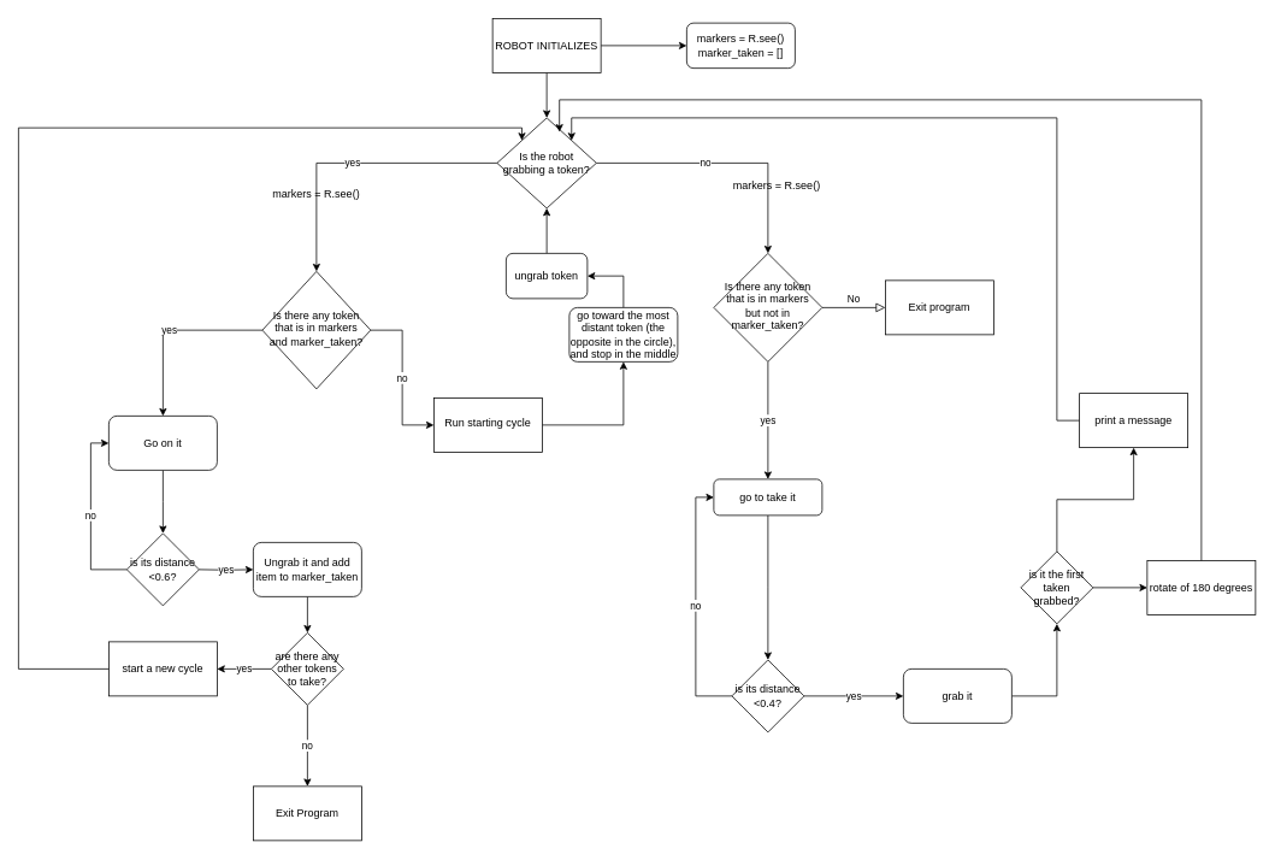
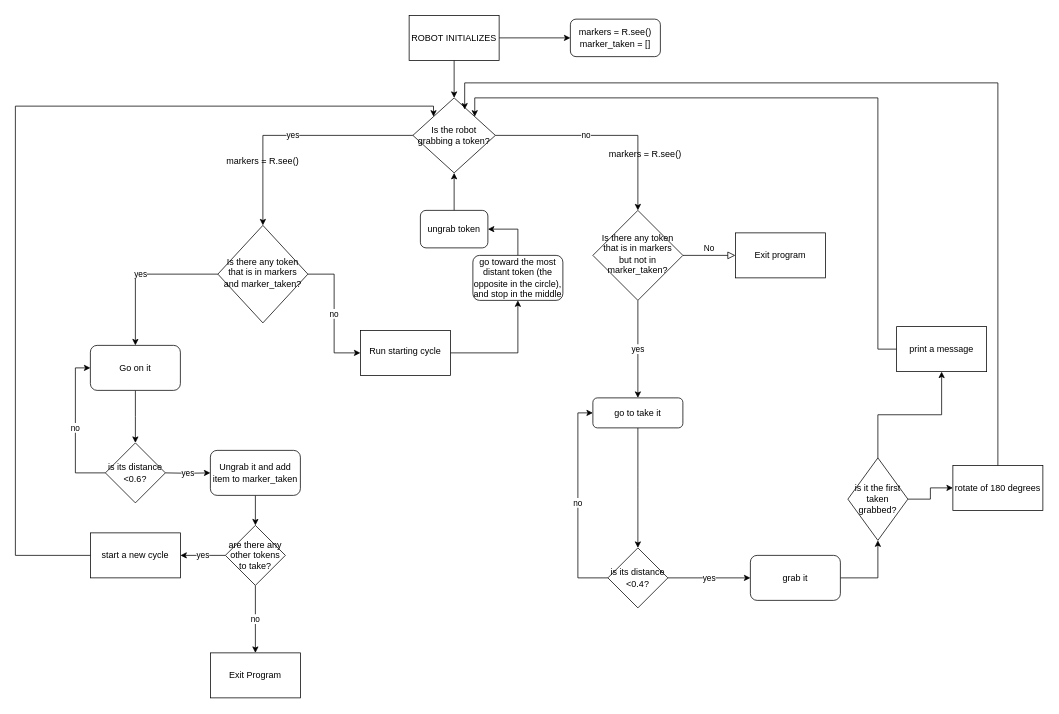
  <mxCell id="0" />
  <mxCell id="1" parent="0" />
  <mxCell id="2" value="&lt;div&gt;markers = R.see()&lt;/div&gt;&lt;div&gt;marker_taken = []&lt;br&gt;&lt;/div&gt;" style="rounded=1;whiteSpace=wrap;html=1;fontSize=12;glass=0;strokeWidth=1;shadow=0;" parent="1" vertex="1"><mxGeometry x="760" y="25" width="120" height="50" as="geometry" /></mxCell>
  <mxCell id="3" value="No" style="edgeStyle=orthogonalEdgeStyle;rounded=0;html=1;jettySize=auto;orthogonalLoop=1;fontSize=11;endArrow=block;endFill=0;endSize=8;strokeWidth=1;shadow=0;labelBackgroundColor=none;" parent="1" source="5" target="43" edge="1"><mxGeometry y="10" relative="1" as="geometry"><mxPoint as="offset" /><mxPoint x="990" y="340" as="targetPoint" /></mxGeometry></mxCell>
  <mxCell id="4" value="yes" style="edgeStyle=orthogonalEdgeStyle;rounded=0;orthogonalLoop=1;jettySize=auto;html=1;entryX=0.5;entryY=0;entryDx=0;entryDy=0;" edge="1" parent="1" source="5" target="7"><mxGeometry relative="1" as="geometry"><mxPoint x="850" y="450" as="targetPoint" /></mxGeometry></mxCell>
  <mxCell id="5" value="Is there any token that is in markers but not in marker_taken?" style="rhombus;whiteSpace=wrap;html=1;shadow=0;fontFamily=Helvetica;fontSize=12;align=center;strokeWidth=1;spacing=6;spacingTop=-4;" parent="1" vertex="1"><mxGeometry x="790" y="280" width="120" height="120" as="geometry" /></mxCell>
  <mxCell id="6" value="" style="edgeStyle=orthogonalEdgeStyle;rounded=0;orthogonalLoop=1;jettySize=auto;html=1;" parent="1" source="7" edge="1"><mxGeometry relative="1" as="geometry"><mxPoint x="850" y="730" as="targetPoint" /></mxGeometry></mxCell>
  <mxCell id="7" value="go to take it" style="rounded=1;whiteSpace=wrap;html=1;fontSize=12;glass=0;strokeWidth=1;shadow=0;" parent="1" vertex="1"><mxGeometry x="790" y="530" width="120" height="40" as="geometry" /></mxCell>
  <mxCell id="8" value="" style="edgeStyle=orthogonalEdgeStyle;rounded=0;orthogonalLoop=1;jettySize=auto;html=1;" parent="1" source="10" target="12" edge="1"><mxGeometry relative="1" as="geometry" /></mxCell>
  <mxCell id="9" value="" style="edgeStyle=orthogonalEdgeStyle;rounded=0;orthogonalLoop=1;jettySize=auto;html=1;" parent="1" source="10" target="2" edge="1"><mxGeometry relative="1" as="geometry" /></mxCell>
  <mxCell id="10" value="ROBOT INITIALIZES" style="rounded=0;whiteSpace=wrap;html=1;" parent="1" vertex="1"><mxGeometry x="545" y="20" width="120" height="60" as="geometry" /></mxCell>
  <mxCell id="11" value="yes" style="edgeStyle=orthogonalEdgeStyle;rounded=0;orthogonalLoop=1;jettySize=auto;html=1;" edge="1" parent="1" source="12" target="16"><mxGeometry relative="1" as="geometry"><mxPoint x="180" y="200" as="targetPoint" /></mxGeometry></mxCell>
  <mxCell id="12" value="Is the robot grabbing a token?" style="rhombus;whiteSpace=wrap;html=1;" parent="1" vertex="1"><mxGeometry x="550" y="130" width="110" height="100" as="geometry" /></mxCell>
  <mxCell id="13" value="no" style="endArrow=classic;html=1;rounded=0;entryX=0.5;entryY=0;entryDx=0;entryDy=0;" parent="1" target="5" edge="1"><mxGeometry x="-0.167" width="50" height="50" relative="1" as="geometry"><mxPoint x="660" y="180" as="sourcePoint" /><mxPoint x="880" y="380" as="targetPoint" /><Array as="points"><mxPoint x="850" y="180" /></Array><mxPoint as="offset" /></mxGeometry></mxCell>
  <mxCell id="14" value="no" style="edgeStyle=orthogonalEdgeStyle;rounded=0;orthogonalLoop=1;jettySize=auto;html=1;entryX=0;entryY=0.5;entryDx=0;entryDy=0;" edge="1" parent="1" source="16" target="18"><mxGeometry relative="1" as="geometry" /></mxCell>
  <mxCell id="15" value="yes" style="edgeStyle=orthogonalEdgeStyle;rounded=0;orthogonalLoop=1;jettySize=auto;html=1;entryX=0.5;entryY=0;entryDx=0;entryDy=0;" edge="1" parent="1" source="16" target="20"><mxGeometry relative="1" as="geometry" /></mxCell>
  <mxCell id="16" value="Is there any token that is in markers and marker_taken?" style="rhombus;whiteSpace=wrap;html=1;shadow=0;strokeWidth=1;spacing=6;spacingTop=-4;" parent="1" vertex="1"><mxGeometry x="290" y="300" width="120" height="130" as="geometry" /></mxCell>
  <mxCell id="17" style="edgeStyle=orthogonalEdgeStyle;rounded=0;orthogonalLoop=1;jettySize=auto;html=1;entryX=0.5;entryY=1;entryDx=0;entryDy=0;" edge="1" parent="1" source="18" target="26"><mxGeometry relative="1" as="geometry" /></mxCell>
  <mxCell id="18" value="Run starting cycle" style="whiteSpace=wrap;html=1;shadow=0;strokeWidth=1;spacing=6;spacingTop=-4;" parent="1" vertex="1"><mxGeometry x="480" y="440" width="120" height="60" as="geometry" /></mxCell>
  <mxCell id="19" value="" style="edgeStyle=orthogonalEdgeStyle;rounded=0;orthogonalLoop=1;jettySize=auto;html=1;" parent="1" source="20" edge="1"><mxGeometry relative="1" as="geometry"><mxPoint x="180" y="590" as="targetPoint" /></mxGeometry></mxCell>
  <mxCell id="20" value="Go on it" style="whiteSpace=wrap;html=1;rounded=1;" parent="1" vertex="1"><mxGeometry x="120" y="460" width="120" height="60" as="geometry" /></mxCell>
  <mxCell id="21" value="yes" style="edgeStyle=orthogonalEdgeStyle;rounded=0;orthogonalLoop=1;jettySize=auto;html=1;" parent="1" target="24" edge="1"><mxGeometry relative="1" as="geometry"><mxPoint x="220" y="630" as="sourcePoint" /></mxGeometry></mxCell>
  <mxCell id="22" value="no" style="edgeStyle=orthogonalEdgeStyle;rounded=0;orthogonalLoop=1;jettySize=auto;html=1;entryX=0;entryY=0.5;entryDx=0;entryDy=0;" parent="1" target="20" edge="1"><mxGeometry relative="1" as="geometry"><Array as="points"><mxPoint x="100" y="630" /><mxPoint x="100" y="490" /></Array><mxPoint x="140" y="630" as="sourcePoint" /></mxGeometry></mxCell>
  <mxCell id="23" value="" style="edgeStyle=orthogonalEdgeStyle;rounded=0;orthogonalLoop=1;jettySize=auto;html=1;" edge="1" parent="1" source="24" target="37"><mxGeometry relative="1" as="geometry" /></mxCell>
  <mxCell id="24" value="Ungrab it and add item to marker_taken" style="whiteSpace=wrap;html=1;rounded=1;" parent="1" vertex="1"><mxGeometry x="280" y="600" width="120" height="60" as="geometry" /></mxCell>
  <mxCell id="25" style="edgeStyle=orthogonalEdgeStyle;rounded=0;orthogonalLoop=1;jettySize=auto;html=1;entryX=1;entryY=0.5;entryDx=0;entryDy=0;" edge="1" parent="1" source="26" target="28"><mxGeometry relative="1" as="geometry" /></mxCell>
  <mxCell id="26" value="go toward the most distant token (the opposite in the circle), and stop in the middle" style="rounded=1;whiteSpace=wrap;html=1;" vertex="1" parent="1"><mxGeometry x="630" y="340" width="120" height="60" as="geometry" /></mxCell>
  <mxCell id="27" style="edgeStyle=orthogonalEdgeStyle;rounded=0;orthogonalLoop=1;jettySize=auto;html=1;exitX=0.5;exitY=0;exitDx=0;exitDy=0;entryX=0.5;entryY=1;entryDx=0;entryDy=0;" edge="1" parent="1" source="28" target="12"><mxGeometry relative="1" as="geometry" /></mxCell>
  <mxCell id="28" value="ungrab token" style="rounded=1;whiteSpace=wrap;html=1;" vertex="1" parent="1"><mxGeometry x="560" y="280" width="90" height="50" as="geometry" /></mxCell>
  <mxCell id="29" value="is its distance &amp;lt;0.6?" style="rhombus;whiteSpace=wrap;html=1;" vertex="1" parent="1"><mxGeometry x="140" y="590" width="80" height="80" as="geometry" /></mxCell>
  <mxCell id="30" value="no" style="edgeStyle=orthogonalEdgeStyle;rounded=0;orthogonalLoop=1;jettySize=auto;html=1;entryX=0;entryY=0.5;entryDx=0;entryDy=0;" edge="1" parent="1" source="32" target="7"><mxGeometry relative="1" as="geometry"><Array as="points"><mxPoint x="770" y="770" /><mxPoint x="770" y="550" /></Array></mxGeometry></mxCell>
  <mxCell id="31" value="yes" style="edgeStyle=orthogonalEdgeStyle;rounded=0;orthogonalLoop=1;jettySize=auto;html=1;" edge="1" parent="1" source="32" target="34"><mxGeometry relative="1" as="geometry" /></mxCell>
  <mxCell id="32" value="is its distance &amp;lt;0.4?" style="rhombus;whiteSpace=wrap;html=1;" vertex="1" parent="1"><mxGeometry x="810" y="730" width="80" height="80" as="geometry" /></mxCell>
  <mxCell id="33" style="edgeStyle=orthogonalEdgeStyle;rounded=0;orthogonalLoop=1;jettySize=auto;html=1;entryX=0.5;entryY=1;entryDx=0;entryDy=0;" edge="1" parent="1" source="34" target="46"><mxGeometry relative="1" as="geometry" /></mxCell>
  <mxCell id="34" value="grab it" style="rounded=1;whiteSpace=wrap;html=1;" vertex="1" parent="1"><mxGeometry x="1000" y="740" width="120" height="60" as="geometry" /></mxCell>
  <mxCell id="35" value="no" style="edgeStyle=orthogonalEdgeStyle;rounded=0;orthogonalLoop=1;jettySize=auto;html=1;" edge="1" parent="1" source="37" target="38"><mxGeometry relative="1" as="geometry" /></mxCell>
  <mxCell id="36" value="yes" style="edgeStyle=orthogonalEdgeStyle;rounded=0;orthogonalLoop=1;jettySize=auto;html=1;" edge="1" parent="1" source="37" target="39"><mxGeometry relative="1" as="geometry" /></mxCell>
  <mxCell id="37" value="are there any other tokens to take?" style="rhombus;whiteSpace=wrap;html=1;" vertex="1" parent="1"><mxGeometry x="300" y="700" width="80" height="80" as="geometry" /></mxCell>
  <mxCell id="38" value="Exit Program" style="whiteSpace=wrap;html=1;" vertex="1" parent="1"><mxGeometry x="280" y="870" width="120" height="60" as="geometry" /></mxCell>
  <mxCell id="39" value="start a new cycle" style="whiteSpace=wrap;html=1;" vertex="1" parent="1"><mxGeometry x="120" y="710" width="120" height="60" as="geometry" /></mxCell>
  <mxCell id="40" style="edgeStyle=orthogonalEdgeStyle;rounded=0;orthogonalLoop=1;jettySize=auto;html=1;entryX=0;entryY=0;entryDx=0;entryDy=0;" edge="1" parent="1" source="39" target="12"><mxGeometry relative="1" as="geometry"><Array as="points"><mxPoint x="20" y="740" /><mxPoint x="20" y="141" /><mxPoint x="578" y="141" /></Array></mxGeometry></mxCell>
  <mxCell id="41" value="markers = R.see()" style="text;html=1;strokeColor=none;fillColor=none;align=center;verticalAlign=middle;whiteSpace=wrap;rounded=0;" vertex="1" parent="1"><mxGeometry x="300" y="200" width="100" height="30" as="geometry" /></mxCell>
  <mxCell id="42" value="markers = R.see()" style="text;html=1;strokeColor=none;fillColor=none;align=center;verticalAlign=middle;whiteSpace=wrap;rounded=0;" vertex="1" parent="1"><mxGeometry x="810" y="190" width="100" height="30" as="geometry" /></mxCell>
  <mxCell id="43" value="Exit program" style="rounded=0;whiteSpace=wrap;html=1;" vertex="1" parent="1"><mxGeometry x="980" y="310" width="120" height="60" as="geometry" /></mxCell>
  <mxCell id="44" value="" style="edgeStyle=orthogonalEdgeStyle;rounded=0;orthogonalLoop=1;jettySize=auto;html=1;" edge="1" parent="1" source="46" target="48"><mxGeometry relative="1" as="geometry" /></mxCell>
  <mxCell id="45" value="" style="edgeStyle=orthogonalEdgeStyle;rounded=0;orthogonalLoop=1;jettySize=auto;html=1;" edge="1" parent="1" source="46" target="49"><mxGeometry relative="1" as="geometry" /></mxCell>
- <mxCell id="46" value="is it the first taken grabbed?" style="rhombus;whiteSpace=wrap;html=1;" vertex="1" parent="1"><mxGeometry x="1130" y="610" width="80" height="80" as="geometry" /></mxCell>
+ <mxCell id="46" value="is it the first taken grabbed?" style="rhombus;whiteSpace=wrap;html=1;" vertex="1" parent="1"><mxGeometry x="1130" y="610" width="80" height="110" as="geometry" /></mxCell>
  <mxCell id="47" style="edgeStyle=orthogonalEdgeStyle;rounded=0;orthogonalLoop=1;jettySize=auto;html=1;entryX=1;entryY=0;entryDx=0;entryDy=0;" edge="1" parent="1" source="48" target="12"><mxGeometry relative="1" as="geometry"><Array as="points"><mxPoint x="1170" y="130" /><mxPoint x="632" y="130" /></Array></mxGeometry></mxCell>
  <mxCell id="48" value="print a message" style="whiteSpace=wrap;html=1;" vertex="1" parent="1"><mxGeometry x="1195" y="435" width="120" height="60" as="geometry" /></mxCell>
  <mxCell id="49" value="rotate of 180 degrees" style="whiteSpace=wrap;html=1;" vertex="1" parent="1"><mxGeometry x="1270" y="620" width="120" height="60" as="geometry" /></mxCell>
  <mxCell id="50" style="edgeStyle=orthogonalEdgeStyle;rounded=0;orthogonalLoop=1;jettySize=auto;html=1;entryX=0.628;entryY=0.155;entryDx=0;entryDy=0;entryPerimeter=0;" edge="1" parent="1" source="49" target="12"><mxGeometry relative="1" as="geometry"><Array as="points"><mxPoint x="1330" y="110" /><mxPoint x="619" y="110" /></Array></mxGeometry></mxCell>
